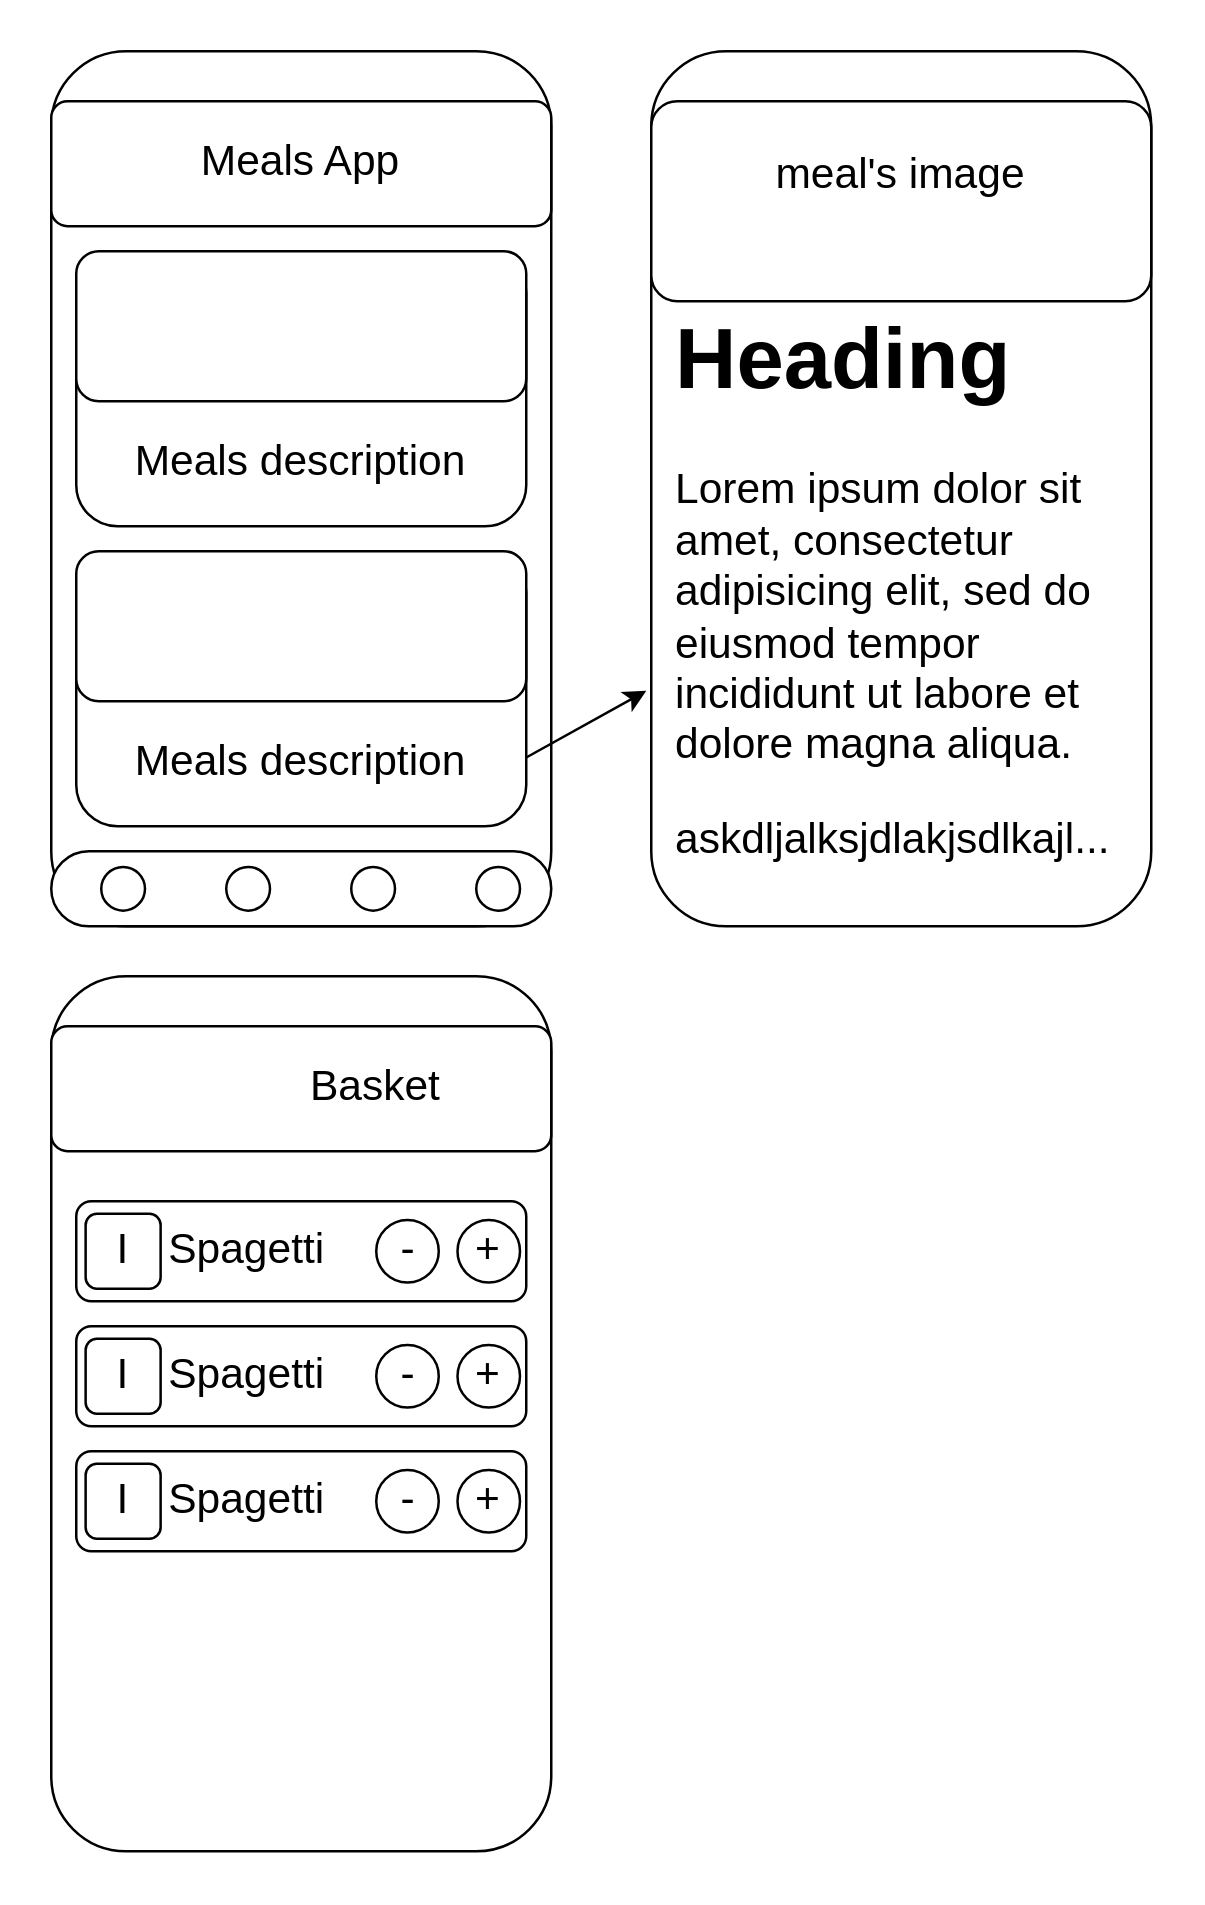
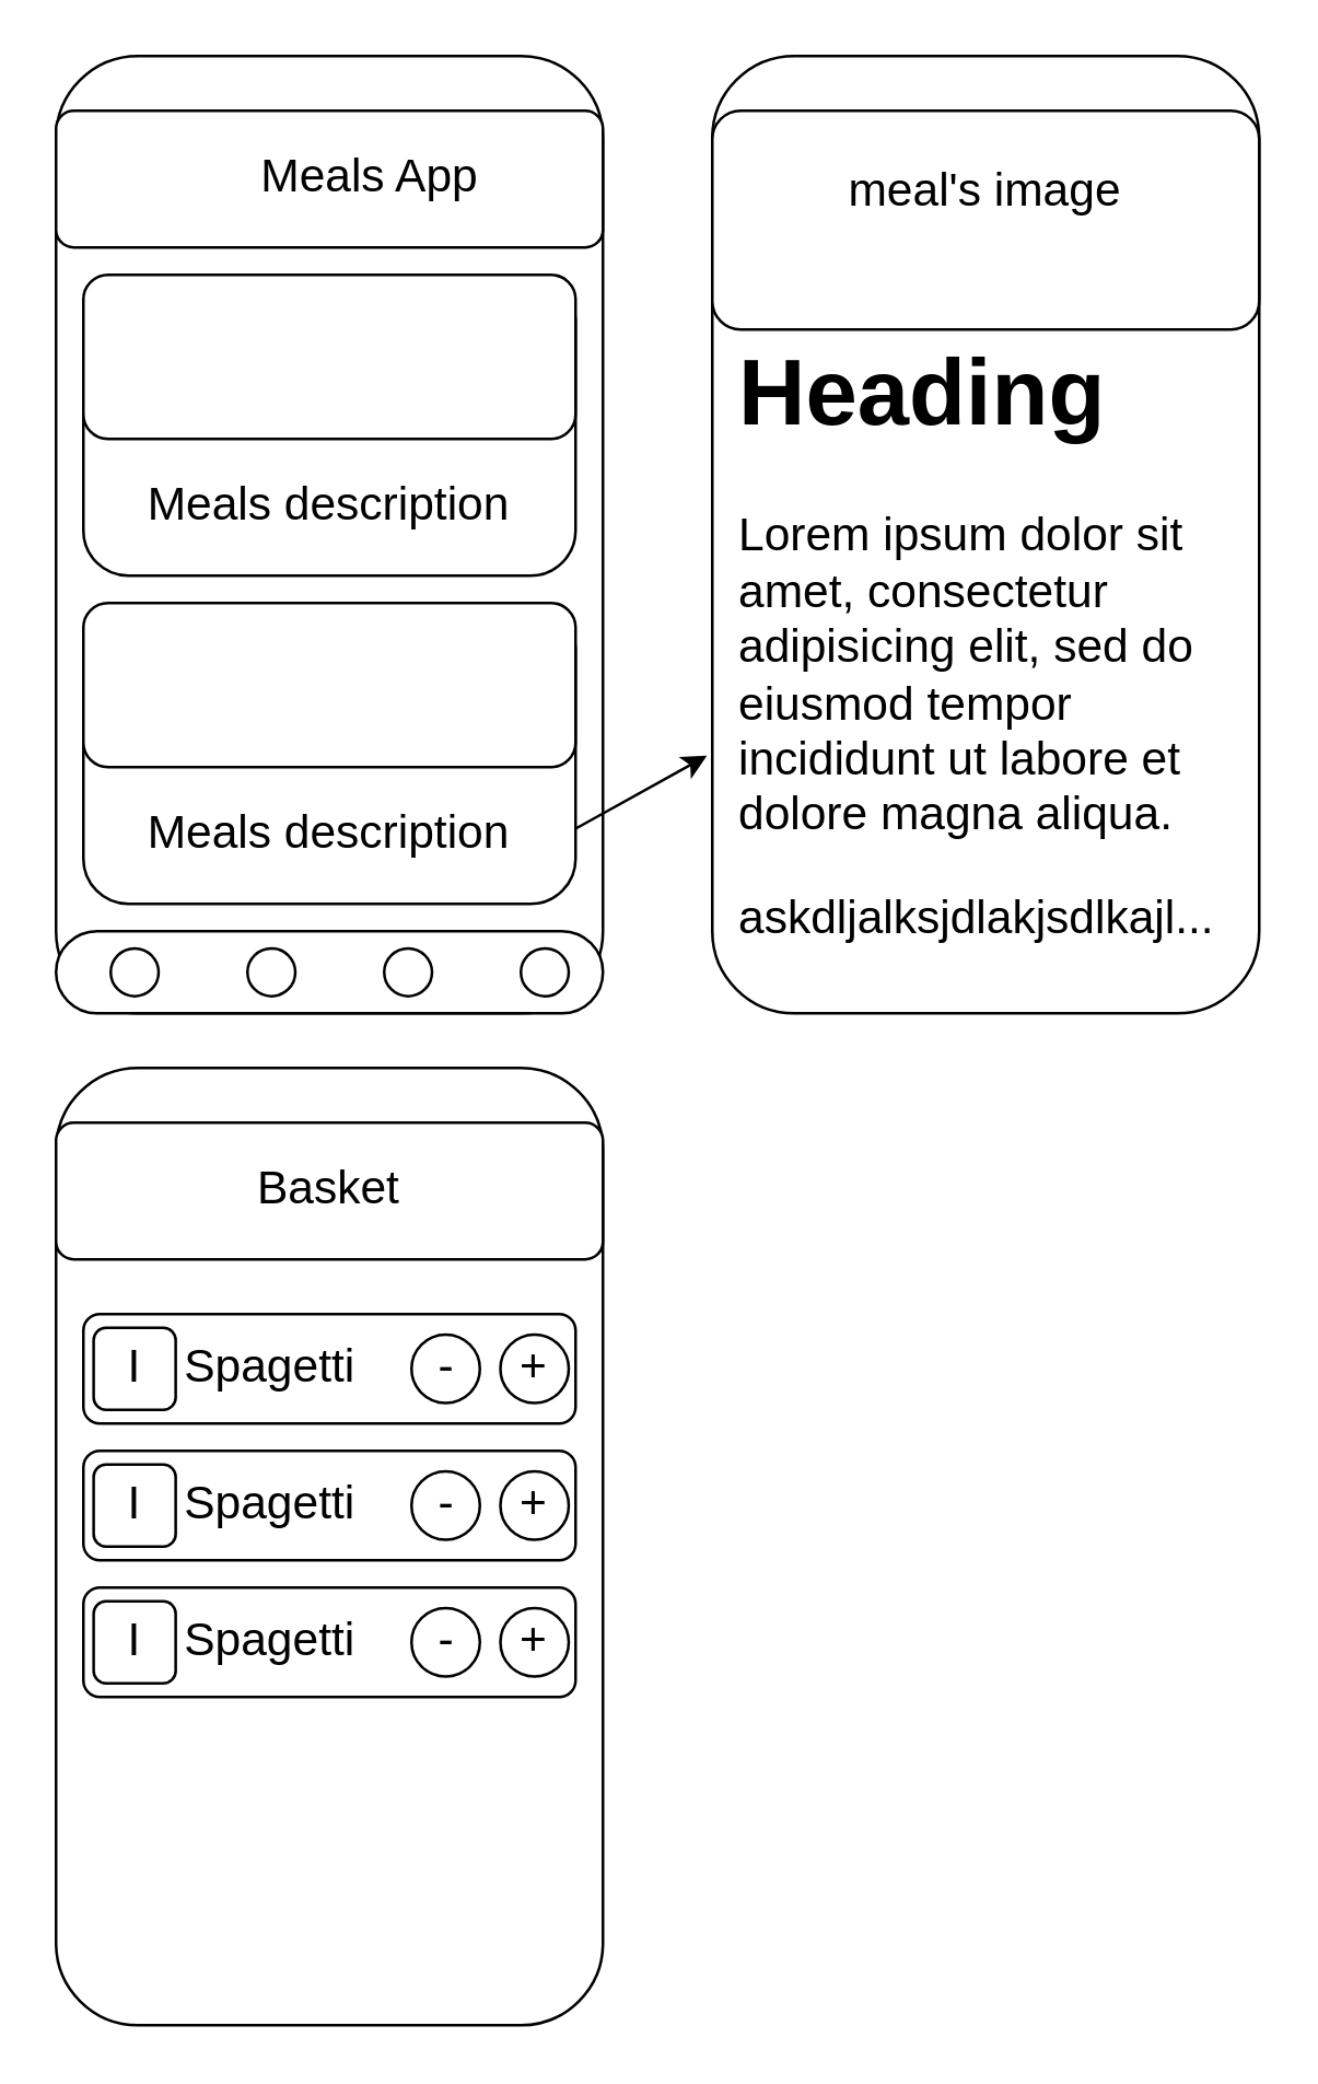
  <mxCell id="0" />
  <mxCell id="1" parent="0" />
  <mxCell id="2" value="" style="rounded=1;whiteSpace=wrap;html=1;" vertex="1" parent="1"><mxGeometry x="20" y="20" width="200" height="350" as="geometry" /></mxCell>
  <mxCell id="3" value="" style="rounded=1;whiteSpace=wrap;html=1;arcSize=13;" vertex="1" parent="1"><mxGeometry x="20" y="40" width="200" height="50" as="geometry" /></mxCell>
- <mxCell id="4" value="&lt;font style=&quot;font-size: 17px;&quot;&gt;Meals App&lt;/font&gt;" style="text;html=1;strokeColor=none;fillColor=none;align=center;verticalAlign=middle;whiteSpace=wrap;rounded=0;strokeWidth=8;" vertex="1" parent="1"><mxGeometry x="65" y="45" width="110" height="40" as="geometry" /></mxCell>
+ <mxCell id="4" value="&lt;font style=&quot;font-size: 17px;&quot;&gt;Meals App&lt;/font&gt;" style="text;html=1;strokeColor=none;fillColor=none;align=center;verticalAlign=middle;whiteSpace=wrap;rounded=0;strokeWidth=8;" vertex="1" parent="1"><mxGeometry x="80" y="45" width="110" height="40" as="geometry" /></mxCell>
  <mxCell id="5" value="" style="rounded=1;whiteSpace=wrap;html=1;strokeWidth=1;fontSize=17;" vertex="1" parent="1"><mxGeometry x="30" y="100" width="180" height="110" as="geometry" /></mxCell>
  <mxCell id="6" style="edgeStyle=none;html=1;exitX=1;exitY=0.75;exitDx=0;exitDy=0;entryX=-0.01;entryY=0.731;entryDx=0;entryDy=0;entryPerimeter=0;fontSize=17;" edge="1" parent="1" source="7" target="17"><mxGeometry relative="1" as="geometry" /></mxCell>
  <mxCell id="7" value="" style="rounded=1;whiteSpace=wrap;html=1;strokeWidth=1;fontSize=17;" vertex="1" parent="1"><mxGeometry x="30" y="220" width="180" height="110" as="geometry" /></mxCell>
  <mxCell id="8" value="" style="rounded=1;whiteSpace=wrap;html=1;strokeWidth=1;fontSize=17;" vertex="1" parent="1"><mxGeometry x="30" y="100" width="180" height="60" as="geometry" /></mxCell>
  <mxCell id="9" value="Meals description" style="text;html=1;strokeColor=none;fillColor=none;align=center;verticalAlign=middle;whiteSpace=wrap;rounded=0;strokeWidth=1;fontSize=17;" vertex="1" parent="1"><mxGeometry x="45" y="170" width="150" height="30" as="geometry" /></mxCell>
  <mxCell id="10" value="" style="rounded=1;whiteSpace=wrap;html=1;strokeWidth=1;fontSize=17;" vertex="1" parent="1"><mxGeometry x="30" y="220" width="180" height="60" as="geometry" /></mxCell>
  <mxCell id="11" value="Meals description" style="text;html=1;strokeColor=none;fillColor=none;align=center;verticalAlign=middle;whiteSpace=wrap;rounded=0;strokeWidth=1;fontSize=17;" vertex="1" parent="1"><mxGeometry x="45" y="290" width="150" height="30" as="geometry" /></mxCell>
  <mxCell id="12" value="" style="rounded=1;whiteSpace=wrap;html=1;strokeWidth=1;fontSize=17;arcSize=50;" vertex="1" parent="1"><mxGeometry x="20" y="340" width="200" height="30" as="geometry" /></mxCell>
  <mxCell id="13" value="" style="ellipse;whiteSpace=wrap;html=1;aspect=fixed;strokeWidth=1;fontSize=17;" vertex="1" parent="1"><mxGeometry x="40" y="346.25" width="17.5" height="17.5" as="geometry" /></mxCell>
  <mxCell id="14" value="" style="ellipse;whiteSpace=wrap;html=1;aspect=fixed;strokeWidth=1;fontSize=17;" vertex="1" parent="1"><mxGeometry x="90" y="346.25" width="17.5" height="17.5" as="geometry" /></mxCell>
  <mxCell id="15" value="" style="ellipse;whiteSpace=wrap;html=1;aspect=fixed;strokeWidth=1;fontSize=17;" vertex="1" parent="1"><mxGeometry x="140" y="346.25" width="17.5" height="17.5" as="geometry" /></mxCell>
  <mxCell id="16" value="" style="ellipse;whiteSpace=wrap;html=1;aspect=fixed;strokeWidth=1;fontSize=17;" vertex="1" parent="1"><mxGeometry x="190" y="346.25" width="17.5" height="17.5" as="geometry" /></mxCell>
  <mxCell id="17" value="" style="rounded=1;whiteSpace=wrap;html=1;" vertex="1" parent="1"><mxGeometry x="260" y="20" width="200" height="350" as="geometry" /></mxCell>
  <mxCell id="18" value="" style="rounded=1;whiteSpace=wrap;html=1;arcSize=13;" vertex="1" parent="1"><mxGeometry x="260" y="40" width="200" height="80" as="geometry" /></mxCell>
  <mxCell id="19" value="&lt;span style=&quot;font-size: 17px;&quot;&gt;meal's image&lt;br&gt;&lt;br&gt;&lt;/span&gt;" style="text;html=1;strokeColor=none;fillColor=none;align=center;verticalAlign=middle;whiteSpace=wrap;rounded=0;strokeWidth=8;" vertex="1" parent="1"><mxGeometry x="305" y="60" width="110" height="40" as="geometry" /></mxCell>
  <mxCell id="20" value="&lt;h1&gt;Heading&lt;/h1&gt;&lt;p&gt;Lorem ipsum dolor sit amet, consectetur adipisicing elit, sed do eiusmod tempor incididunt ut labore et dolore magna aliqua.&lt;/p&gt;&lt;p&gt;askdljalksjdlakjsdlkajl...&lt;/p&gt;&lt;p&gt;&lt;br&gt;&lt;/p&gt;" style="text;html=1;strokeColor=none;fillColor=none;spacing=5;spacingTop=-20;whiteSpace=wrap;overflow=hidden;rounded=0;strokeWidth=1;fontSize=17;" vertex="1" parent="1"><mxGeometry x="265" y="110" width="190" height="240" as="geometry" /></mxCell>
  <mxCell id="21" value="" style="rounded=1;whiteSpace=wrap;html=1;" vertex="1" parent="1"><mxGeometry x="20" y="390" width="200" height="350" as="geometry" /></mxCell>
  <mxCell id="22" value="" style="rounded=1;whiteSpace=wrap;html=1;arcSize=13;" vertex="1" parent="1"><mxGeometry x="20" y="410" width="200" height="50" as="geometry" /></mxCell>
- <mxCell id="23" value="&lt;span style=&quot;font-size: 17px;&quot;&gt;Basket&lt;/span&gt;" style="text;html=1;strokeColor=none;fillColor=none;align=center;verticalAlign=middle;whiteSpace=wrap;rounded=0;strokeWidth=8;" vertex="1" parent="1"><mxGeometry x="95" y="415" width="110" height="40" as="geometry" /></mxCell>
+ <mxCell id="23" value="&lt;span style=&quot;font-size: 17px;&quot;&gt;Basket&lt;/span&gt;" style="text;html=1;strokeColor=none;fillColor=none;align=center;verticalAlign=middle;whiteSpace=wrap;rounded=0;strokeWidth=8;" vertex="1" parent="1"><mxGeometry x="65" y="415" width="110" height="40" as="geometry" /></mxCell>
  <mxCell id="24" value="" style="rounded=1;whiteSpace=wrap;html=1;strokeWidth=1;fontSize=17;" vertex="1" parent="1"><mxGeometry x="30" y="480" width="180" height="40" as="geometry" /></mxCell>
  <mxCell id="25" value="I" style="rounded=1;whiteSpace=wrap;html=1;strokeWidth=1;fontSize=17;" vertex="1" parent="1"><mxGeometry x="33.75" y="485" width="30" height="30" as="geometry" /></mxCell>
  <mxCell id="26" value="Spagetti" style="text;html=1;strokeColor=none;fillColor=none;align=center;verticalAlign=middle;whiteSpace=wrap;rounded=0;strokeWidth=1;fontSize=17;" vertex="1" parent="1"><mxGeometry x="61.25" y="485" width="75" height="30" as="geometry" /></mxCell>
  <mxCell id="27" value="" style="ellipse;whiteSpace=wrap;html=1;aspect=fixed;strokeWidth=1;fontSize=17;" vertex="1" parent="1"><mxGeometry x="182.5" y="487.5" width="25" height="25" as="geometry" /></mxCell>
  <mxCell id="28" value="+" style="text;html=1;strokeColor=none;fillColor=none;align=center;verticalAlign=middle;whiteSpace=wrap;rounded=0;strokeWidth=1;fontSize=17;" vertex="1" parent="1"><mxGeometry x="187" y="492.5" width="16" height="15" as="geometry" /></mxCell>
  <mxCell id="29" value="" style="ellipse;whiteSpace=wrap;html=1;aspect=fixed;strokeWidth=1;fontSize=17;" vertex="1" parent="1"><mxGeometry x="150" y="487.5" width="25" height="25" as="geometry" /></mxCell>
  <mxCell id="30" value="-" style="text;html=1;strokeColor=none;fillColor=none;align=center;verticalAlign=middle;whiteSpace=wrap;rounded=0;strokeWidth=1;fontSize=17;" vertex="1" parent="1"><mxGeometry x="155" y="492.5" width="16" height="15" as="geometry" /></mxCell>
  <mxCell id="31" value="" style="rounded=1;whiteSpace=wrap;html=1;strokeWidth=1;fontSize=17;" vertex="1" parent="1"><mxGeometry x="30" y="530" width="180" height="40" as="geometry" /></mxCell>
  <mxCell id="32" value="I" style="rounded=1;whiteSpace=wrap;html=1;strokeWidth=1;fontSize=17;" vertex="1" parent="1"><mxGeometry x="33.75" y="535" width="30" height="30" as="geometry" /></mxCell>
  <mxCell id="33" value="Spagetti" style="text;html=1;strokeColor=none;fillColor=none;align=center;verticalAlign=middle;whiteSpace=wrap;rounded=0;strokeWidth=1;fontSize=17;" vertex="1" parent="1"><mxGeometry x="61.25" y="535" width="75" height="30" as="geometry" /></mxCell>
  <mxCell id="34" value="" style="ellipse;whiteSpace=wrap;html=1;aspect=fixed;strokeWidth=1;fontSize=17;" vertex="1" parent="1"><mxGeometry x="182.5" y="537.5" width="25" height="25" as="geometry" /></mxCell>
  <mxCell id="35" value="+" style="text;html=1;strokeColor=none;fillColor=none;align=center;verticalAlign=middle;whiteSpace=wrap;rounded=0;strokeWidth=1;fontSize=17;" vertex="1" parent="1"><mxGeometry x="187" y="542.5" width="16" height="15" as="geometry" /></mxCell>
  <mxCell id="36" value="" style="ellipse;whiteSpace=wrap;html=1;aspect=fixed;strokeWidth=1;fontSize=17;" vertex="1" parent="1"><mxGeometry x="150" y="537.5" width="25" height="25" as="geometry" /></mxCell>
  <mxCell id="37" value="-" style="text;html=1;strokeColor=none;fillColor=none;align=center;verticalAlign=middle;whiteSpace=wrap;rounded=0;strokeWidth=1;fontSize=17;" vertex="1" parent="1"><mxGeometry x="155" y="542.5" width="16" height="15" as="geometry" /></mxCell>
  <mxCell id="38" value="" style="rounded=1;whiteSpace=wrap;html=1;strokeWidth=1;fontSize=17;" vertex="1" parent="1"><mxGeometry x="30" y="580" width="180" height="40" as="geometry" /></mxCell>
  <mxCell id="39" value="I" style="rounded=1;whiteSpace=wrap;html=1;strokeWidth=1;fontSize=17;" vertex="1" parent="1"><mxGeometry x="33.75" y="585" width="30" height="30" as="geometry" /></mxCell>
  <mxCell id="40" value="Spagetti" style="text;html=1;strokeColor=none;fillColor=none;align=center;verticalAlign=middle;whiteSpace=wrap;rounded=0;strokeWidth=1;fontSize=17;" vertex="1" parent="1"><mxGeometry x="61.25" y="585" width="75" height="30" as="geometry" /></mxCell>
  <mxCell id="41" value="" style="ellipse;whiteSpace=wrap;html=1;aspect=fixed;strokeWidth=1;fontSize=17;" vertex="1" parent="1"><mxGeometry x="182.5" y="587.5" width="25" height="25" as="geometry" /></mxCell>
  <mxCell id="42" value="+" style="text;html=1;strokeColor=none;fillColor=none;align=center;verticalAlign=middle;whiteSpace=wrap;rounded=0;strokeWidth=1;fontSize=17;" vertex="1" parent="1"><mxGeometry x="187" y="592.5" width="16" height="15" as="geometry" /></mxCell>
  <mxCell id="43" value="" style="ellipse;whiteSpace=wrap;html=1;aspect=fixed;strokeWidth=1;fontSize=17;" vertex="1" parent="1"><mxGeometry x="150" y="587.5" width="25" height="25" as="geometry" /></mxCell>
  <mxCell id="44" value="-" style="text;html=1;strokeColor=none;fillColor=none;align=center;verticalAlign=middle;whiteSpace=wrap;rounded=0;strokeWidth=1;fontSize=17;" vertex="1" parent="1"><mxGeometry x="155" y="592.5" width="16" height="15" as="geometry" /></mxCell>
